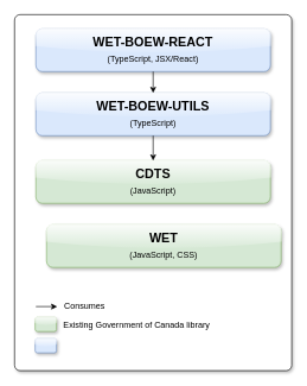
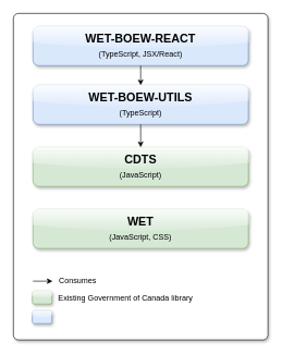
  <mxCell id="0" />
  <mxCell id="1" parent="0" />
  <mxCell id="2" value="" style="rounded=1;whiteSpace=wrap;html=1;shadow=1;glass=0;fontSize=12;arcSize=2;" parent="1" vertex="1"><mxGeometry x="20" y="20" width="390" height="500" as="geometry" /></mxCell>
  <mxCell id="3" value="WET-BOEW-REACT&lt;br&gt;&lt;span style=&quot;font-weight: normal&quot;&gt;&lt;font style=&quot;font-size: 12px&quot;&gt;(TypeScript, JSX/React)&lt;/font&gt;&lt;/span&gt;" style="rounded=1;whiteSpace=wrap;html=1;fillColor=#dae8fc;strokeColor=#6c8ebf;glass=1;shadow=1;fontStyle=1;fontSize=18;" parent="1" vertex="1"><mxGeometry x="50" y="40" width="330" height="60" as="geometry" /></mxCell>
  <mxCell id="4" value="WET-BOEW-UTILS&lt;br&gt;&lt;span style=&quot;font-weight: normal&quot;&gt;&lt;font style=&quot;font-size: 12px&quot;&gt;(TypeScript)&lt;/font&gt;&lt;/span&gt;" style="rounded=1;whiteSpace=wrap;html=1;fillColor=#dae8fc;strokeColor=#6c8ebf;glass=1;shadow=1;fontStyle=1;fontSize=18;" parent="1" vertex="1"><mxGeometry x="50" y="130" width="330" height="60" as="geometry" /></mxCell>
  <mxCell id="5" value="CDTS&lt;br&gt;&lt;font style=&quot;font-size: 12px ; font-weight: normal&quot;&gt;(JavaScript)&lt;/font&gt;" style="rounded=1;whiteSpace=wrap;html=1;fillColor=#d5e8d4;strokeColor=#82b366;glass=1;shadow=1;fontStyle=1;fontSize=18;" parent="1" vertex="1"><mxGeometry x="50" y="225" width="330" height="60" as="geometry" /></mxCell>
- <mxCell id="6" value="WET&lt;br&gt;&lt;font style=&quot;font-size: 12px ; font-weight: normal&quot;&gt;(JavaScript, CSS)&lt;/font&gt;" style="rounded=1;whiteSpace=wrap;html=1;fillColor=#d5e8d4;strokeColor=#82b366;glass=1;shadow=1;fontStyle=1;fontSize=18;" parent="1" vertex="1"><mxGeometry x="65" y="315" width="330" height="60" as="geometry" /></mxCell>
+ <mxCell id="6" value="WET&lt;br&gt;&lt;font style=&quot;font-size: 12px ; font-weight: normal&quot;&gt;(JavaScript, CSS)&lt;/font&gt;" style="rounded=1;whiteSpace=wrap;html=1;fillColor=#d5e8d4;strokeColor=#82b366;glass=1;shadow=1;fontStyle=1;fontSize=18;" parent="1" vertex="1"><mxGeometry x="50" y="320" width="330" height="60" as="geometry" /></mxCell>
  <mxCell id="7" value="" style="endArrow=classic;html=1;rounded=0;fontSize=18;exitX=0.5;exitY=1;exitDx=0;exitDy=0;" parent="1" source="3" target="4" edge="1"><mxGeometry width="50" height="50" relative="1" as="geometry"><mxPoint x="580" y="360" as="sourcePoint" /><mxPoint x="630" y="310" as="targetPoint" /></mxGeometry></mxCell>
  <mxCell id="8" value="" style="endArrow=classic;html=1;rounded=0;fontSize=18;exitX=0.5;exitY=1;exitDx=0;exitDy=0;entryX=0.5;entryY=0;entryDx=0;entryDy=0;" parent="1" source="4" target="5" edge="1"><mxGeometry width="50" height="50" relative="1" as="geometry"><mxPoint x="225" y="110" as="sourcePoint" /><mxPoint x="225" y="140" as="targetPoint" /></mxGeometry></mxCell>
  <mxCell id="9" value="" style="endArrow=classic;html=1;rounded=0;fontSize=18;" parent="1" edge="1"><mxGeometry width="50" height="50" relative="1" as="geometry"><mxPoint x="50" y="430" as="sourcePoint" /><mxPoint x="80" y="430" as="targetPoint" /></mxGeometry></mxCell>
  <mxCell id="10" value="Consumes" style="text;html=1;strokeColor=none;fillColor=none;align=left;verticalAlign=middle;whiteSpace=wrap;rounded=0;shadow=1;glass=1;fontSize=12;" parent="1" vertex="1"><mxGeometry x="88" y="415" width="110" height="30" as="geometry" /></mxCell>
  <mxCell id="11" value="" style="rounded=1;whiteSpace=wrap;html=1;shadow=1;glass=1;fontSize=12;fillColor=#d5e8d4;strokeColor=#82b366;" parent="1" vertex="1"><mxGeometry x="49" y="445" width="30" height="20" as="geometry" /></mxCell>
  <mxCell id="12" value="Existing Government of Canada library" style="text;html=1;strokeColor=none;fillColor=none;align=left;verticalAlign=middle;whiteSpace=wrap;rounded=0;shadow=1;glass=1;fontSize=12;" parent="1" vertex="1"><mxGeometry x="87" y="441" width="224" height="30" as="geometry" /></mxCell>
  <mxCell id="13" value="" style="rounded=1;whiteSpace=wrap;html=1;shadow=1;glass=1;fontSize=12;fillColor=#dae8fc;strokeColor=#6c8ebf;" parent="1" vertex="1"><mxGeometry x="49" y="475" width="30" height="20" as="geometry" /></mxCell>
